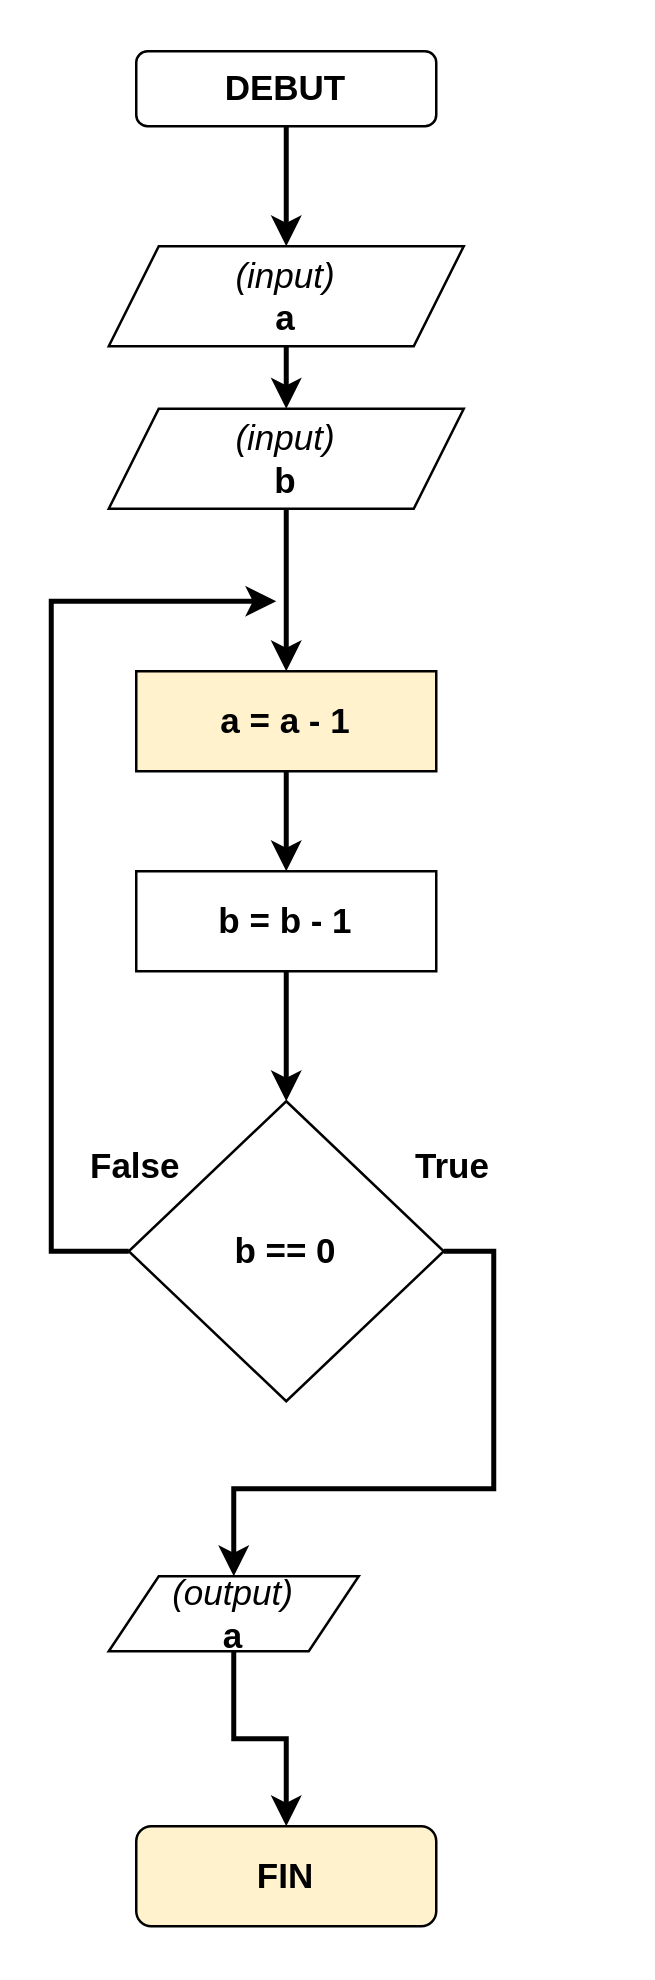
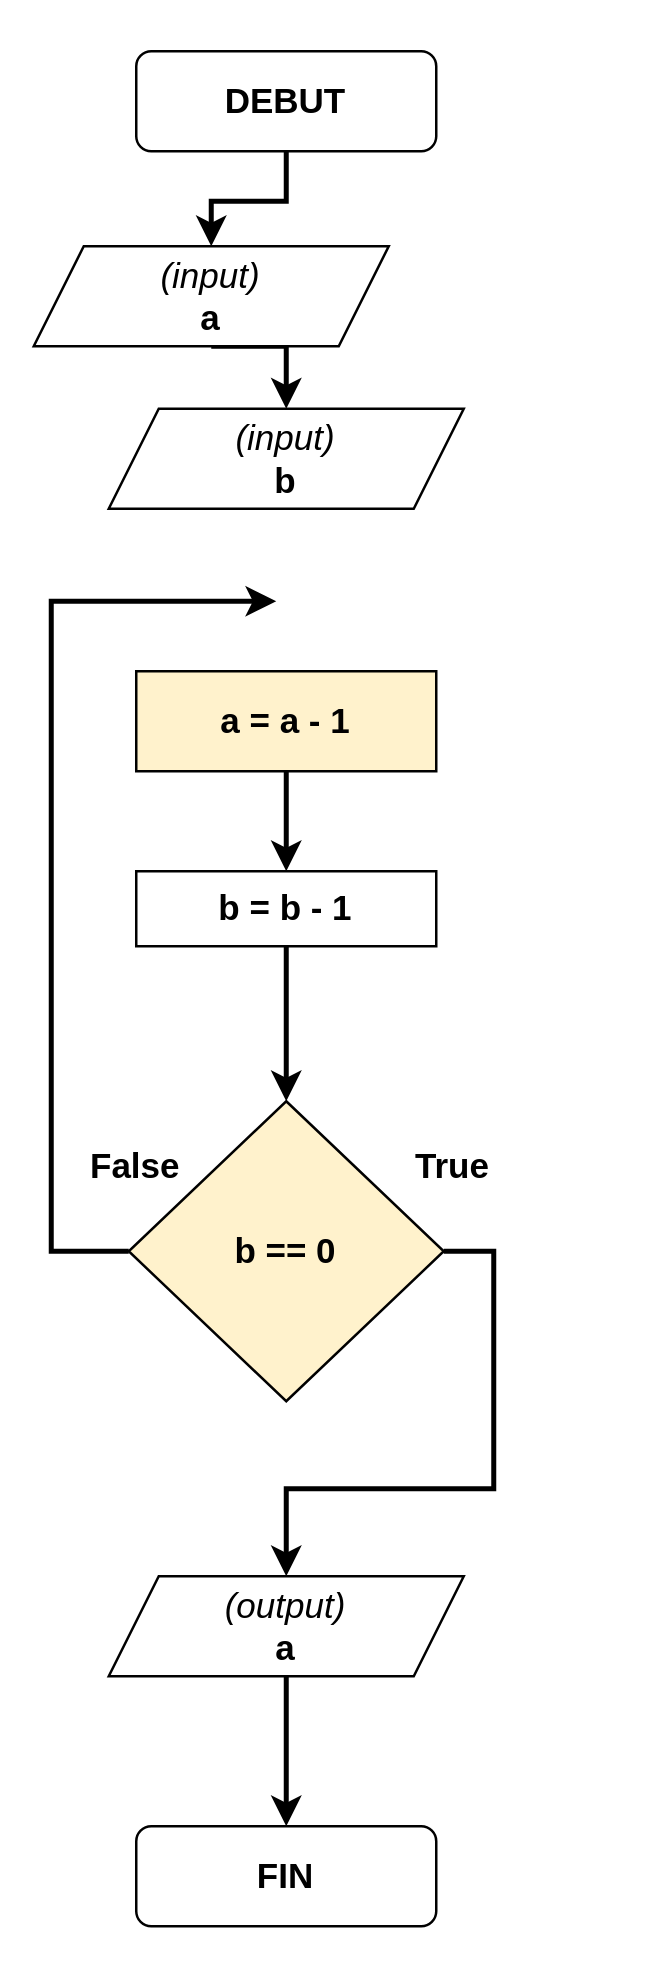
  <mxCell id="0" />
  <mxCell id="1" parent="0" />
  <mxCell id="2" style="edgeStyle=orthogonalEdgeStyle;rounded=0;orthogonalLoop=1;jettySize=auto;html=1;exitX=0.5;exitY=1;exitDx=0;exitDy=0;entryX=0.5;entryY=0;entryDx=0;entryDy=0;fontSize=14;strokeWidth=2;" parent="1" source="3" target="6" edge="1"><mxGeometry relative="1" as="geometry" /></mxCell>
- <mxCell id="3" value="&lt;font style=&quot;font-size: 14px;&quot;&gt;&lt;b&gt;DEBUT&lt;/b&gt;&lt;/font&gt;" style="rounded=1;whiteSpace=wrap;html=1;" parent="1" vertex="1"><mxGeometry x="54" y="20" width="120" height="30" as="geometry" /></mxCell>
- <mxCell id="4" value="&lt;font style=&quot;font-size: 14px;&quot;&gt;&lt;b&gt;FIN&lt;/b&gt;&lt;/font&gt;" style="rounded=1;whiteSpace=wrap;html=1;fillColor=#fff2cc;" parent="1" vertex="1"><mxGeometry x="54" y="730" width="120" height="40" as="geometry" /></mxCell>
+ <mxCell id="3" value="&lt;font style=&quot;font-size: 14px;&quot;&gt;&lt;b&gt;DEBUT&lt;/b&gt;&lt;/font&gt;" style="rounded=1;whiteSpace=wrap;html=1;" parent="1" vertex="1"><mxGeometry x="54" y="20" width="120" height="40" as="geometry" /></mxCell>
+ <mxCell id="4" value="&lt;font style=&quot;font-size: 14px;&quot;&gt;&lt;b&gt;FIN&lt;/b&gt;&lt;/font&gt;" style="rounded=1;whiteSpace=wrap;html=1;" parent="1" vertex="1"><mxGeometry x="54" y="730" width="120" height="40" as="geometry" /></mxCell>
  <mxCell id="5" style="edgeStyle=orthogonalEdgeStyle;rounded=0;orthogonalLoop=1;jettySize=auto;html=1;exitX=0.5;exitY=1;exitDx=0;exitDy=0;entryX=0.5;entryY=0;entryDx=0;entryDy=0;strokeWidth=2;fontSize=14;" parent="1" source="6" target="8" edge="1"><mxGeometry relative="1" as="geometry" /></mxCell>
- <mxCell id="6" value="&lt;i&gt;(input)&lt;/i&gt;&lt;br&gt;&lt;b&gt;a&lt;/b&gt;" style="shape=parallelogram;perimeter=parallelogramPerimeter;whiteSpace=wrap;html=1;fixedSize=1;fontSize=14;" parent="1" vertex="1"><mxGeometry x="43" y="98" width="142" height="40" as="geometry" /></mxCell>
- <mxCell id="7" style="edgeStyle=orthogonalEdgeStyle;rounded=0;orthogonalLoop=1;jettySize=auto;html=1;exitX=0.5;exitY=1;exitDx=0;exitDy=0;strokeWidth=2;fontSize=14;" parent="1" source="8" target="10" edge="1"><mxGeometry relative="1" as="geometry" /></mxCell>
+ <mxCell id="6" value="&lt;i&gt;(input)&lt;/i&gt;&lt;br&gt;&lt;b&gt;a&lt;/b&gt;" style="shape=parallelogram;perimeter=parallelogramPerimeter;whiteSpace=wrap;html=1;fixedSize=1;fontSize=14;" parent="1" vertex="1"><mxGeometry x="13" y="98" width="142" height="40" as="geometry" /></mxCell>
  <mxCell id="8" value="&lt;i&gt;(input)&lt;/i&gt;&lt;br&gt;&lt;b&gt;b&lt;/b&gt;" style="shape=parallelogram;perimeter=parallelogramPerimeter;whiteSpace=wrap;html=1;fixedSize=1;fontSize=14;" parent="1" vertex="1"><mxGeometry x="43" y="163" width="142" height="40" as="geometry" /></mxCell>
  <mxCell id="9" style="edgeStyle=orthogonalEdgeStyle;rounded=0;orthogonalLoop=1;jettySize=auto;html=1;exitX=0.5;exitY=1;exitDx=0;exitDy=0;entryX=0.5;entryY=0;entryDx=0;entryDy=0;strokeWidth=2;fontSize=14;" parent="1" source="10" target="12" edge="1"><mxGeometry relative="1" as="geometry" /></mxCell>
  <mxCell id="10" value="&lt;b&gt;a = a - 1&lt;/b&gt;" style="rounded=0;whiteSpace=wrap;html=1;fontSize=14;fillColor=#fff2cc;" parent="1" vertex="1"><mxGeometry x="54" y="268" width="120" height="40" as="geometry" /></mxCell>
  <mxCell id="11" style="edgeStyle=orthogonalEdgeStyle;rounded=0;orthogonalLoop=1;jettySize=auto;html=1;exitX=0.5;exitY=1;exitDx=0;exitDy=0;entryX=0.5;entryY=0;entryDx=0;entryDy=0;strokeWidth=2;fontSize=14;" parent="1" source="12" target="14" edge="1"><mxGeometry relative="1" as="geometry" /></mxCell>
- <mxCell id="12" value="&lt;b&gt;b = b - 1&lt;/b&gt;" style="rounded=0;whiteSpace=wrap;html=1;fontSize=14;" parent="1" vertex="1"><mxGeometry x="54" y="348" width="120" height="40" as="geometry" /></mxCell>
+ <mxCell id="12" value="&lt;b&gt;b = b - 1&lt;/b&gt;" style="rounded=0;whiteSpace=wrap;html=1;fontSize=14;" parent="1" vertex="1"><mxGeometry x="54" y="348" width="120" height="30" as="geometry" /></mxCell>
  <mxCell id="13" style="edgeStyle=orthogonalEdgeStyle;rounded=0;orthogonalLoop=1;jettySize=auto;html=1;exitX=1;exitY=0.5;exitDx=0;exitDy=0;entryX=0.5;entryY=0;entryDx=0;entryDy=0;strokeWidth=2;fontSize=14;" parent="1" source="14" target="16" edge="1"><mxGeometry relative="1" as="geometry" /></mxCell>
- <mxCell id="14" value="&lt;b&gt;b == 0&lt;/b&gt;" style="rhombus;whiteSpace=wrap;html=1;fontSize=14;" parent="1" vertex="1"><mxGeometry x="51" y="440" width="126" height="120" as="geometry" /></mxCell>
+ <mxCell id="14" value="&lt;b&gt;b == 0&lt;/b&gt;" style="rhombus;whiteSpace=wrap;html=1;fontSize=14;fillColor=#fff2cc;" parent="1" vertex="1"><mxGeometry x="51" y="440" width="126" height="120" as="geometry" /></mxCell>
  <mxCell id="15" style="edgeStyle=orthogonalEdgeStyle;rounded=0;orthogonalLoop=1;jettySize=auto;html=1;exitX=0.5;exitY=1;exitDx=0;exitDy=0;entryX=0.5;entryY=0;entryDx=0;entryDy=0;strokeWidth=2;fontSize=14;" parent="1" source="16" target="4" edge="1"><mxGeometry relative="1" as="geometry" /></mxCell>
- <mxCell id="16" value="&lt;i&gt;(output)&lt;/i&gt;&lt;br&gt;&lt;b&gt;a&lt;/b&gt;" style="shape=parallelogram;perimeter=parallelogramPerimeter;whiteSpace=wrap;html=1;fixedSize=1;fontSize=14;" parent="1" vertex="1"><mxGeometry x="43" y="630" width="100" height="30" as="geometry" /></mxCell>
+ <mxCell id="16" value="&lt;i&gt;(output)&lt;/i&gt;&lt;br&gt;&lt;b&gt;a&lt;/b&gt;" style="shape=parallelogram;perimeter=parallelogramPerimeter;whiteSpace=wrap;html=1;fixedSize=1;fontSize=14;" parent="1" vertex="1"><mxGeometry x="43" y="630" width="142" height="40" as="geometry" /></mxCell>
  <mxCell id="17" value="" style="endArrow=classic;html=1;rounded=0;strokeWidth=2;fontSize=14;exitX=0;exitY=0.5;exitDx=0;exitDy=0;" parent="1" source="14" edge="1"><mxGeometry width="50" height="50" relative="1" as="geometry"><mxPoint x="90" y="330" as="sourcePoint" /><mxPoint x="110" y="240" as="targetPoint" /><Array as="points"><mxPoint x="20" y="500" /><mxPoint x="20" y="240" /></Array></mxGeometry></mxCell>
  <mxCell id="18" value="True" style="text;strokeColor=none;fillColor=none;align=left;verticalAlign=middle;spacingLeft=4;spacingRight=4;overflow=hidden;points=[[0,0.5],[1,0.5]];portConstraint=eastwest;rotatable=0;fontStyle=1;fontSize=14;" vertex="1" parent="1"><mxGeometry x="160" y="450" width="80" height="30" as="geometry" /></mxCell>
  <mxCell id="19" value="False" style="text;strokeColor=none;fillColor=none;align=left;verticalAlign=middle;spacingLeft=4;spacingRight=4;overflow=hidden;points=[[0,0.5],[1,0.5]];portConstraint=eastwest;rotatable=0;fontStyle=1;fontSize=14;" vertex="1" parent="1"><mxGeometry x="30" y="450" width="80" height="30" as="geometry" /></mxCell>
